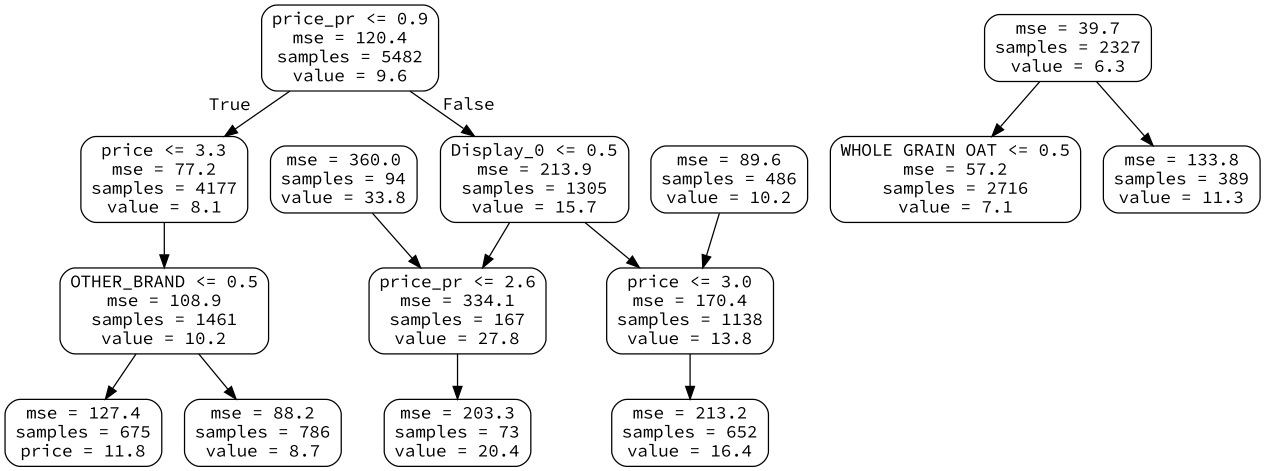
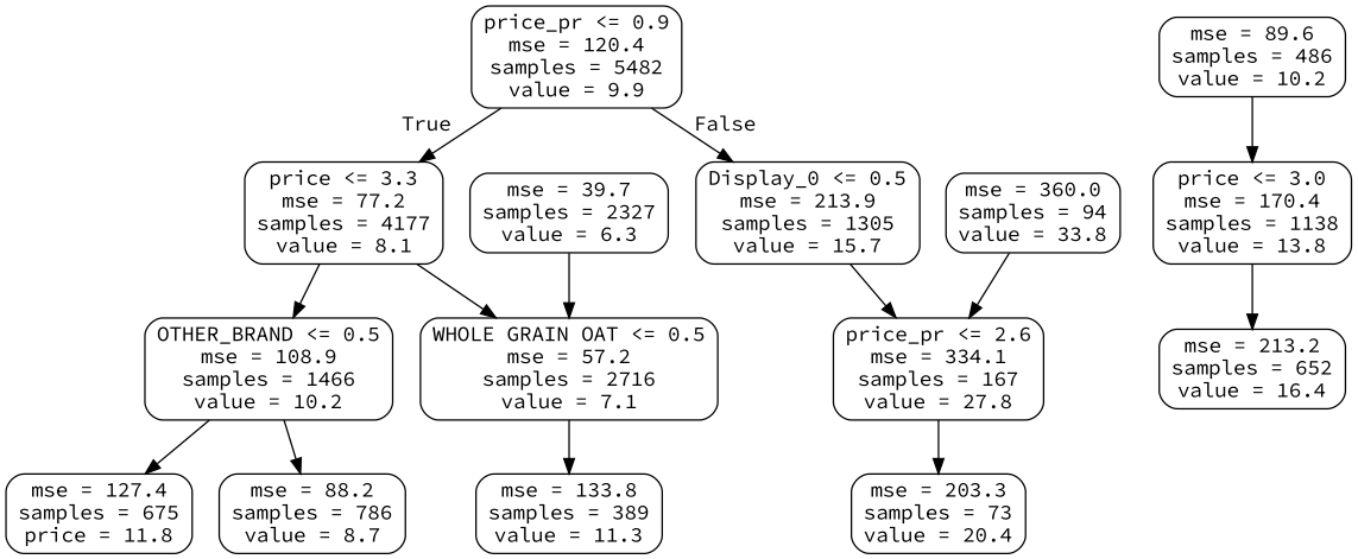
  digraph {
    fontname="Source Code Pro"
    node [color=black fontname="Source Code Pro" shape=box style=rounded]
    edge [fontname="Source Code Pro"]
-   n1 [label="price_pr <= 0.9\nmse = 120.4\nsamples = 5482\nvalue = 9.6"]
+   n1 [label="price_pr <= 0.9\nmse = 120.4\nsamples = 5482\nvalue = 9.9"]
    n2 [label="price <= 3.3\nmse = 77.2\nsamples = 4177\nvalue = 8.1"]
    n3 [label="Display_0 <= 0.5\nmse = 213.9\nsamples = 1305\nvalue = 15.7"]
-   n4 [label="OTHER_BRAND <= 0.5\nmse = 108.9\nsamples = 1461\nvalue = 10.2"]
+   n4 [label="OTHER_BRAND <= 0.5\nmse = 108.9\nsamples = 1466\nvalue = 10.2"]
    n5 [label="WHOLE GRAIN OAT <= 0.5\nmse = 57.2\nsamples = 2716\nvalue = 7.1"]
    n6 [label="price_pr <= 2.6\nmse = 334.1\nsamples = 167\nvalue = 27.8"]
    n7 [label="price <= 3.0\nmse = 170.4\nsamples = 1138\nvalue = 13.8"]
    n8 [label="mse = 127.4\nsamples = 675\nprice = 11.8"]
    n9 [label="mse = 88.2\nsamples = 786\nvalue = 8.7"]
    n10 [label="mse = 133.8\nsamples = 389\nvalue = 11.3"]
    n11 [label="mse = 39.7\nsamples = 2327\nvalue = 6.3"]
    n12 [label="mse = 203.3\nsamples = 73\nvalue = 20.4"]
    n13 [label="mse = 213.2\nsamples = 652\nvalue = 16.4"]
    n14 [label="mse = 360.0\nsamples = 94\nvalue = 33.8"]
    n15 [label="mse = 89.6\nsamples = 486\nvalue = 10.2"]
    n1 -> n2 [headlabel=True labelangle=45 labeldistance=2.5]
    n1 -> n3 [headlabel=False labelangle=-45 labeldistance=2.5]
    n2 -> n4
+   n2 -> n5
    n3 -> n6
-   n3 -> n7
    n4 -> n8
    n4 -> n9
-   n11 -> n10
+   n5 -> n10
    n6 -> n12
    n7 -> n13
    n11 -> n5
    n14 -> n6
    n15 -> n7
  }
